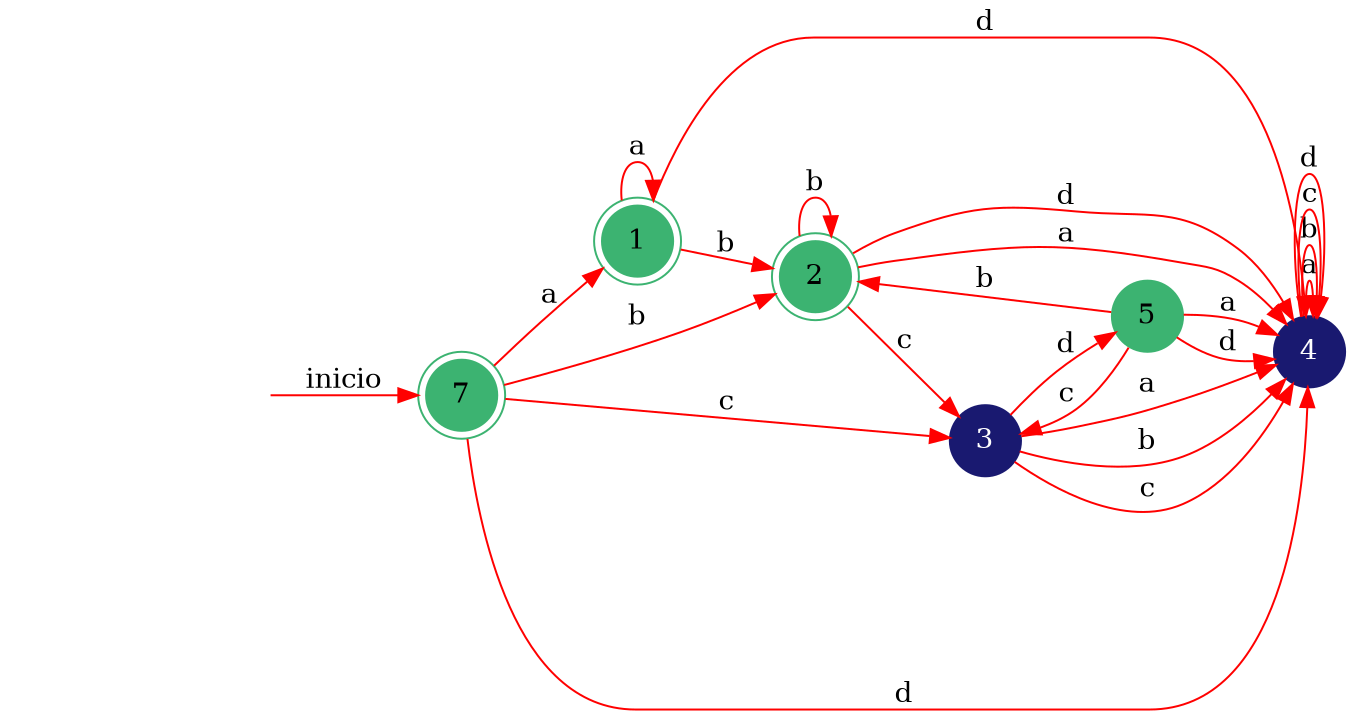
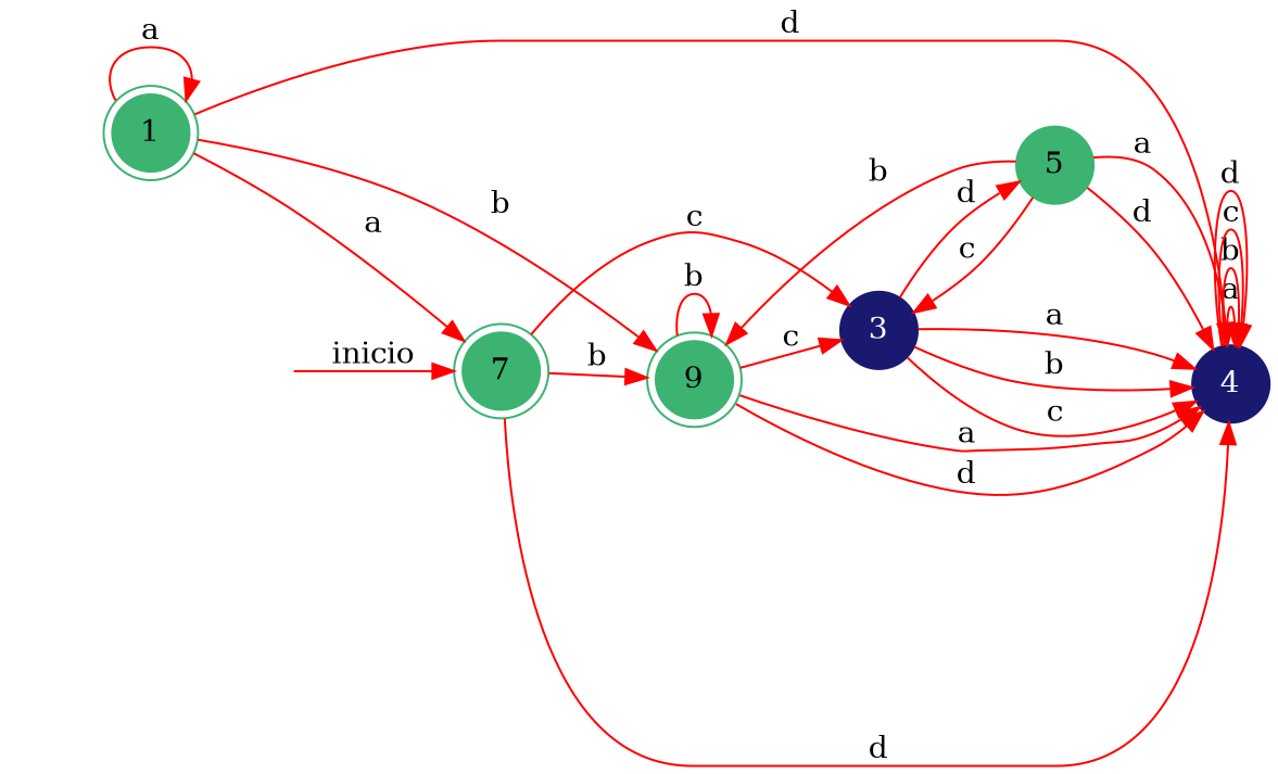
  digraph {
    rankdir=LR
    node [color=mediumseagreen shape=circle style=filled]
    edge [color=red]
    n1 [label=7 shape=doublecircle]
    1 [shape=doublecircle]
-   2 [shape=doublecircle]
+   2 [shape=doublecircle label=9]
    3 [color=midnightblue fontcolor=white]
    4 [color=midnightblue fontcolor=white]
    5
    secret_node [color=midnightblue fontcolor=white style=invis]
-   n1 -> 1 [label=a]
+   1 -> n1 [label=a]
    n1 -> 2 [label=b]
    n1 -> 3 [label=c]
    n1 -> 4 [label=d]
    1 -> 1 [label=a]
    1 -> 2 [label=b]
    1 -> 4 [label=d]
    2 -> 2 [label=b]
    2 -> 3 [label=c]
    2 -> 4 [label=a]
    2 -> 4 [label=d]
    3 -> 4 [label=a]
    3 -> 4 [label=b]
    3 -> 4 [label=c]
    3 -> 5 [label=d]
    4 -> 4 [label=a]
    4 -> 4 [label=b]
    4 -> 4 [label=c]
    4 -> 4 [label=d]
    5 -> 2 [label=b]
    5 -> 3 [label=c]
    5 -> 4 [label=a]
    5 -> 4 [label=d]
    secret_node -> n1 [label=inicio]
  }
